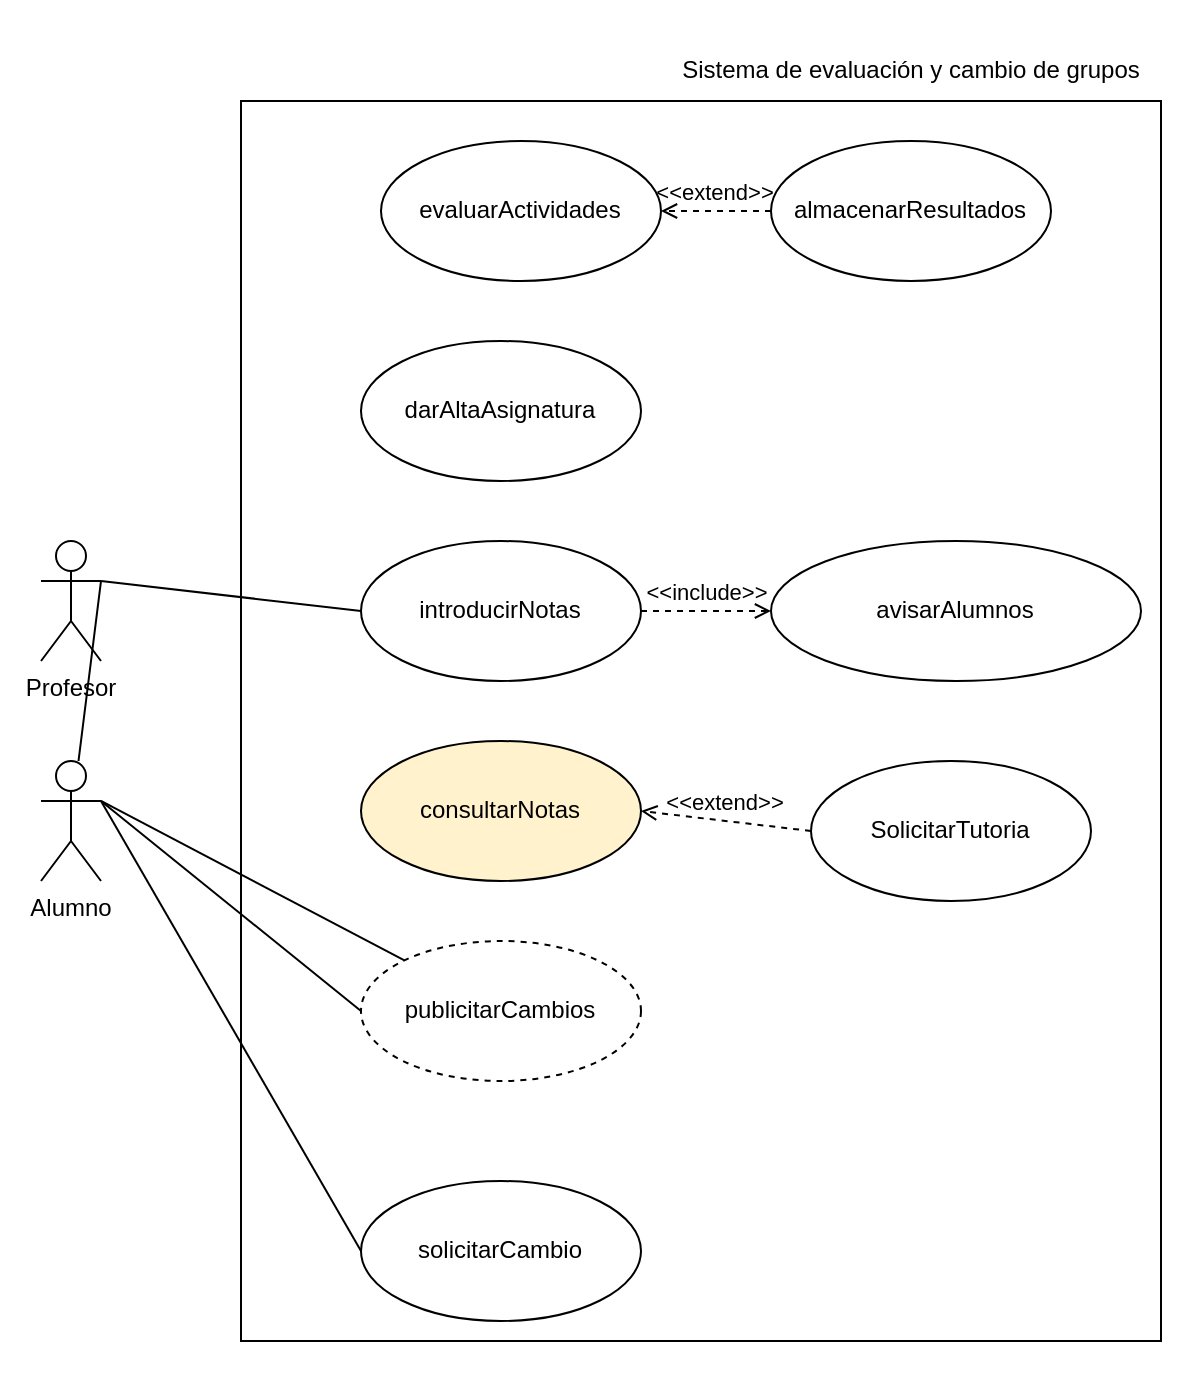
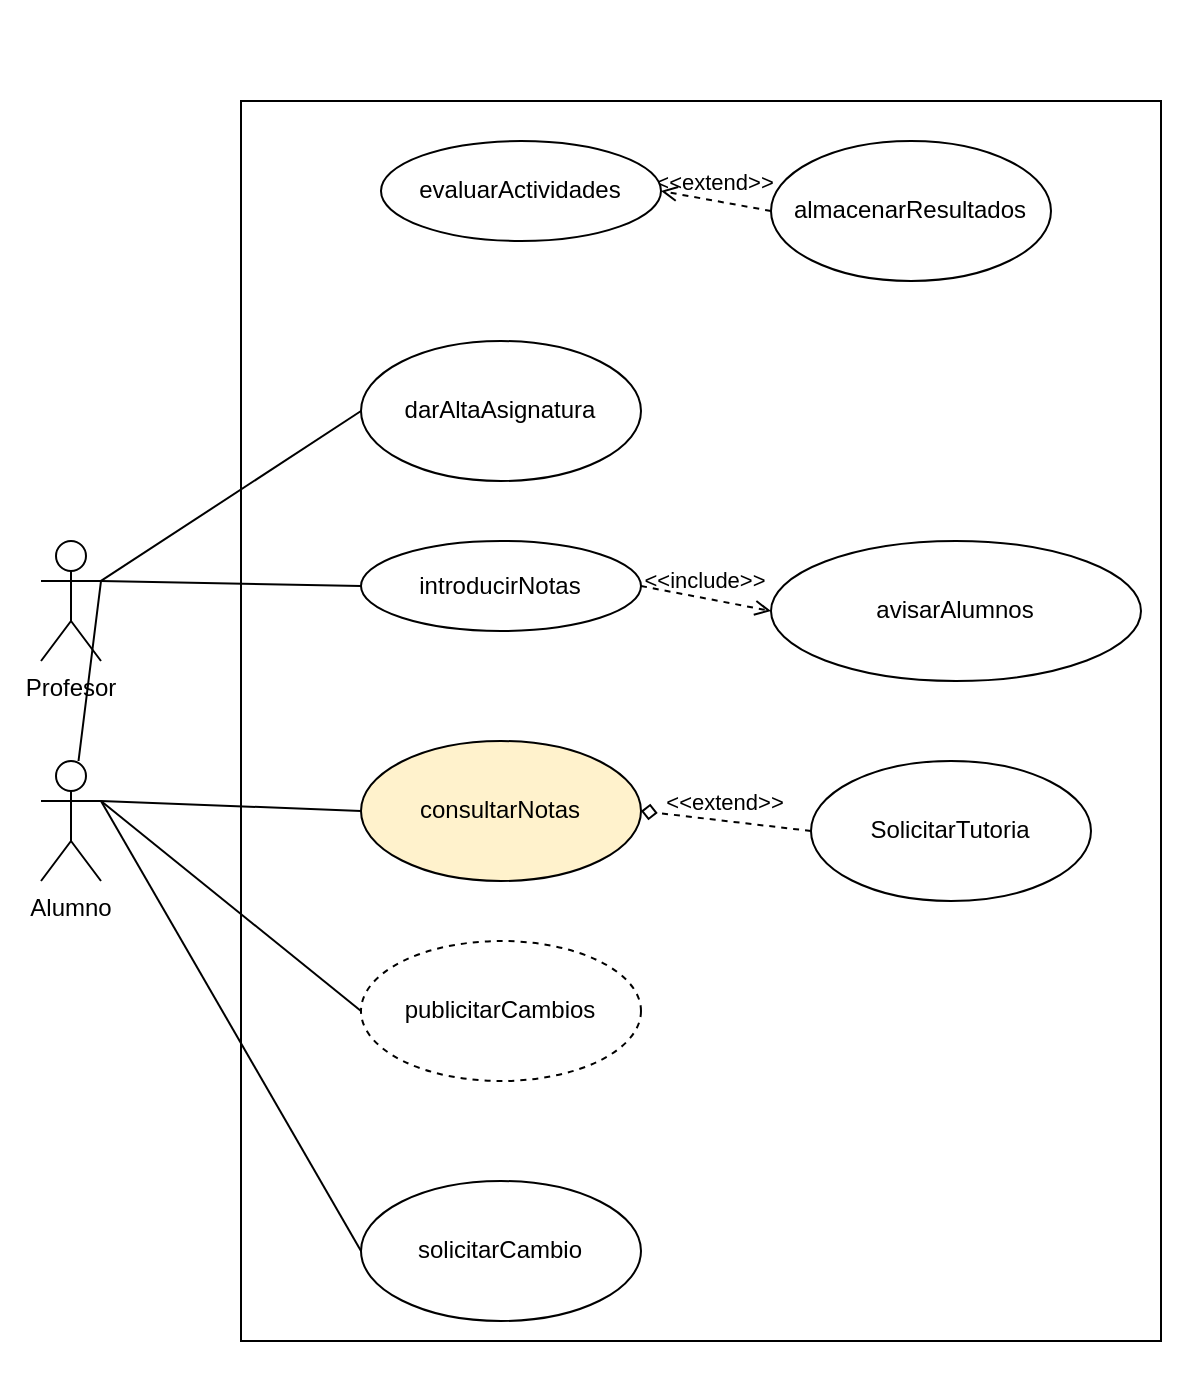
  <mxCell id="0" />
  <mxCell id="1" parent="0" />
  <mxCell id="2" value="Profesor" style="shape=umlActor;verticalLabelPosition=bottom;verticalAlign=top;html=1;outlineConnect=0;" vertex="1" parent="1"><mxGeometry x="20" y="270" width="30" height="60" as="geometry" /></mxCell>
  <mxCell id="3" value="Alumno" style="shape=umlActor;verticalLabelPosition=bottom;verticalAlign=top;html=1;outlineConnect=0;" vertex="1" parent="1"><mxGeometry x="20" y="380" width="30" height="60" as="geometry" /></mxCell>
  <mxCell id="4" value="darAltaAsignatura" style="ellipse;whiteSpace=wrap;html=1;" vertex="1" parent="1"><mxGeometry x="180" y="170" width="140" height="70" as="geometry" /></mxCell>
- <mxCell id="5" value="introducirNotas" style="ellipse;whiteSpace=wrap;html=1;" vertex="1" parent="1"><mxGeometry x="180" y="270" width="140" height="70" as="geometry" /></mxCell>
+ <mxCell id="5" value="introducirNotas" style="ellipse;whiteSpace=wrap;html=1;" vertex="1" parent="1"><mxGeometry x="180" y="270" width="140" height="45" as="geometry" /></mxCell>
  <mxCell id="6" value="avisarAlumnos" style="ellipse;whiteSpace=wrap;html=1;" vertex="1" parent="1"><mxGeometry x="385" y="270" width="185" height="70" as="geometry" /></mxCell>
  <mxCell id="7" value="consultarNotas" style="ellipse;whiteSpace=wrap;html=1;fillColor=#fff2cc;" vertex="1" parent="1"><mxGeometry x="180" y="370" width="140" height="70" as="geometry" /></mxCell>
  <mxCell id="8" value="SolicitarTutoria" style="ellipse;whiteSpace=wrap;html=1;" vertex="1" parent="1"><mxGeometry x="405" y="380" width="140" height="70" as="geometry" /></mxCell>
  <mxCell id="9" value="solicitarCambio" style="ellipse;whiteSpace=wrap;html=1;" vertex="1" parent="1"><mxGeometry x="180" y="590" width="140" height="70" as="geometry" /></mxCell>
  <mxCell id="10" value="publicitarCambios" style="ellipse;whiteSpace=wrap;html=1;dashed=1;" vertex="1" parent="1"><mxGeometry x="180" y="470" width="140" height="70" as="geometry" /></mxCell>
+ <mxCell id="11" value="" style="endArrow=none;html=1;rounded=0;exitX=1;exitY=0.333;exitDx=0;exitDy=0;exitPerimeter=0;entryX=0;entryY=0.5;entryDx=0;entryDy=0;" edge="1" parent="1" source="2" target="4"><mxGeometry width="50" height="50" relative="1" as="geometry"><mxPoint x="470" y="150" as="sourcePoint" /><mxPoint x="520" y="100" as="targetPoint" /></mxGeometry></mxCell>
  <mxCell id="12" value="" style="endArrow=none;html=1;rounded=0;exitX=1;exitY=0.333;exitDx=0;exitDy=0;exitPerimeter=0;entryX=0;entryY=0.5;entryDx=0;entryDy=0;" edge="1" parent="1" source="2" target="5"><mxGeometry width="50" height="50" relative="1" as="geometry"><mxPoint x="60" y="300" as="sourcePoint" /><mxPoint x="190" y="195" as="targetPoint" /></mxGeometry></mxCell>
- <mxCell id="13" value="" style="endArrow=none;html=1;rounded=0;exitX=1;exitY=0.333;exitDx=0;exitDy=0;exitPerimeter=0;" edge="1" parent="1" source="3" target="10"><mxGeometry width="50" height="50" relative="1" as="geometry"><mxPoint x="60" y="415" as="sourcePoint" /><mxPoint x="190" y="310" as="targetPoint" /></mxGeometry></mxCell>
+ <mxCell id="13" value="" style="endArrow=none;html=1;rounded=0;exitX=1;exitY=0.333;exitDx=0;exitDy=0;exitPerimeter=0;entryX=0;entryY=0.5;entryDx=0;entryDy=0;" edge="1" parent="1" source="3" target="7"><mxGeometry width="50" height="50" relative="1" as="geometry"><mxPoint x="60" y="415" as="sourcePoint" /><mxPoint x="190" y="310" as="targetPoint" /></mxGeometry></mxCell>
  <mxCell id="14" value="" style="endArrow=none;html=1;rounded=0;entryX=0;entryY=0.5;entryDx=0;entryDy=0;" edge="1" parent="1" target="10"><mxGeometry width="50" height="50" relative="1" as="geometry"><mxPoint x="50" y="400" as="sourcePoint" /><mxPoint x="190" y="430" as="targetPoint" /></mxGeometry></mxCell>
  <mxCell id="15" value="" style="endArrow=none;html=1;rounded=0;entryX=0;entryY=0.5;entryDx=0;entryDy=0;exitX=1;exitY=0.333;exitDx=0;exitDy=0;exitPerimeter=0;" edge="1" parent="1" source="3" target="9"><mxGeometry width="50" height="50" relative="1" as="geometry"><mxPoint x="60" y="410" as="sourcePoint" /><mxPoint x="190" y="515" as="targetPoint" /></mxGeometry></mxCell>
  <mxCell id="16" value="&amp;lt;&amp;lt;extend&amp;gt;&amp;gt;" style="html=1;verticalAlign=bottom;labelBackgroundColor=none;endArrow=open;endFill=0;dashed=1;rounded=0;exitX=0;exitY=0.5;exitDx=0;exitDy=0;entryX=1;entryY=0.5;entryDx=0;entryDy=0;" edge="1" parent="1" source="19" target="18"><mxGeometry width="160" relative="1" as="geometry"><mxPoint x="430" y="250" as="sourcePoint" /><mxPoint x="590" y="250" as="targetPoint" /></mxGeometry></mxCell>
- <mxCell id="17" value="&amp;lt;&amp;lt;extend&amp;gt;&amp;gt;" style="html=1;verticalAlign=bottom;labelBackgroundColor=none;endArrow=open;endFill=0;dashed=1;rounded=0;exitX=0;exitY=0.5;exitDx=0;exitDy=0;entryX=1;entryY=0.5;entryDx=0;entryDy=0;" edge="1" parent="1" source="8" target="7"><mxGeometry width="160" relative="1" as="geometry"><mxPoint x="395" y="315" as="sourcePoint" /><mxPoint x="330" y="315" as="targetPoint" /></mxGeometry></mxCell>
- <mxCell id="18" value="evaluarActividades" style="ellipse;whiteSpace=wrap;html=1;" vertex="1" parent="1"><mxGeometry x="190" y="70" width="140" height="70" as="geometry" /></mxCell>
+ <mxCell id="17" value="&amp;lt;&amp;lt;extend&amp;gt;&amp;gt;" style="html=1;verticalAlign=bottom;labelBackgroundColor=none;endArrow=diamond;endFill=0;dashed=1;rounded=0;exitX=0;exitY=0.5;exitDx=0;exitDy=0;entryX=1;entryY=0.5;entryDx=0;entryDy=0;" edge="1" parent="1" source="8" target="7"><mxGeometry width="160" relative="1" as="geometry"><mxPoint x="395" y="315" as="sourcePoint" /><mxPoint x="330" y="315" as="targetPoint" /></mxGeometry></mxCell>
+ <mxCell id="18" value="evaluarActividades" style="ellipse;whiteSpace=wrap;html=1;" vertex="1" parent="1"><mxGeometry x="190" y="70" width="140" height="50" as="geometry" /></mxCell>
  <mxCell id="19" value="almacenarResultados" style="ellipse;whiteSpace=wrap;html=1;" vertex="1" parent="1"><mxGeometry x="385" y="70" width="140" height="70" as="geometry" /></mxCell>
  <mxCell id="20" value="" style="endArrow=none;html=1;rounded=0;exitX=1;exitY=0.333;exitDx=0;exitDy=0;exitPerimeter=0;" edge="1" parent="1" source="2" target="3"><mxGeometry width="50" height="50" relative="1" as="geometry"><mxPoint x="60" y="300" as="sourcePoint" /><mxPoint x="190" y="215" as="targetPoint" /></mxGeometry></mxCell>
  <mxCell id="21" value="&amp;lt;&amp;lt;include&amp;gt;&amp;gt;" style="html=1;verticalAlign=bottom;labelBackgroundColor=none;endArrow=open;endFill=0;dashed=1;rounded=0;exitX=1;exitY=0.5;exitDx=0;exitDy=0;entryX=0;entryY=0.5;entryDx=0;entryDy=0;" edge="1" parent="1" source="5" target="6"><mxGeometry width="160" relative="1" as="geometry"><mxPoint x="420" y="110" as="sourcePoint" /><mxPoint x="580" y="110" as="targetPoint" /></mxGeometry></mxCell>
  <mxCell id="22" value="" style="whiteSpace=wrap;html=1;fillColor=none;" vertex="1" parent="1"><mxGeometry x="120" y="50" width="460" height="620" as="geometry" /></mxCell>
- <mxCell id="23" value="Sistema de evaluación y cambio de grupos" style="text;html=1;align=center;verticalAlign=middle;resizable=0;points=[];autosize=1;strokeColor=none;fillColor=none;" vertex="1" parent="1"><mxGeometry x="330" y="20" width="250" height="30" as="geometry" /></mxCell>
